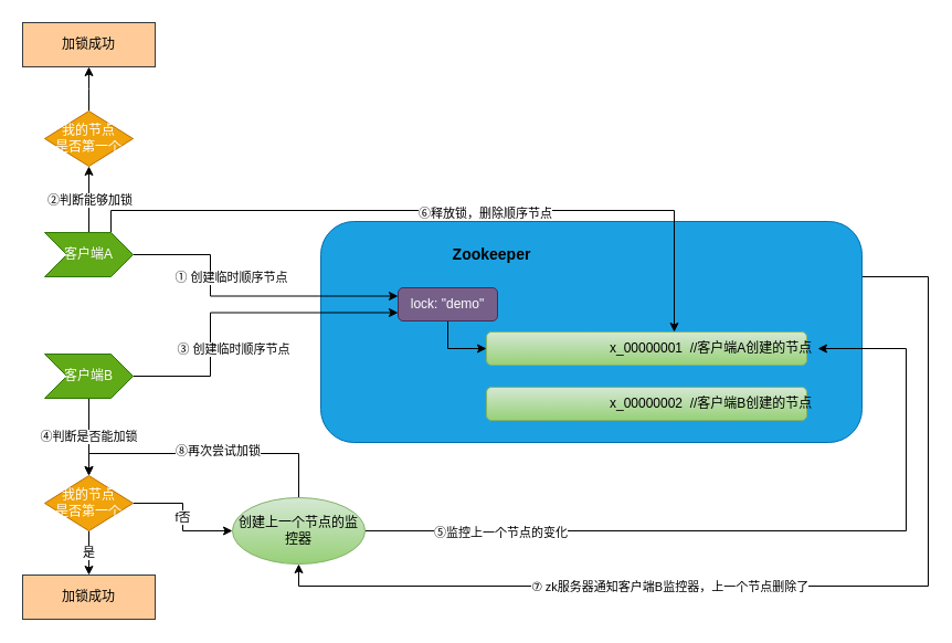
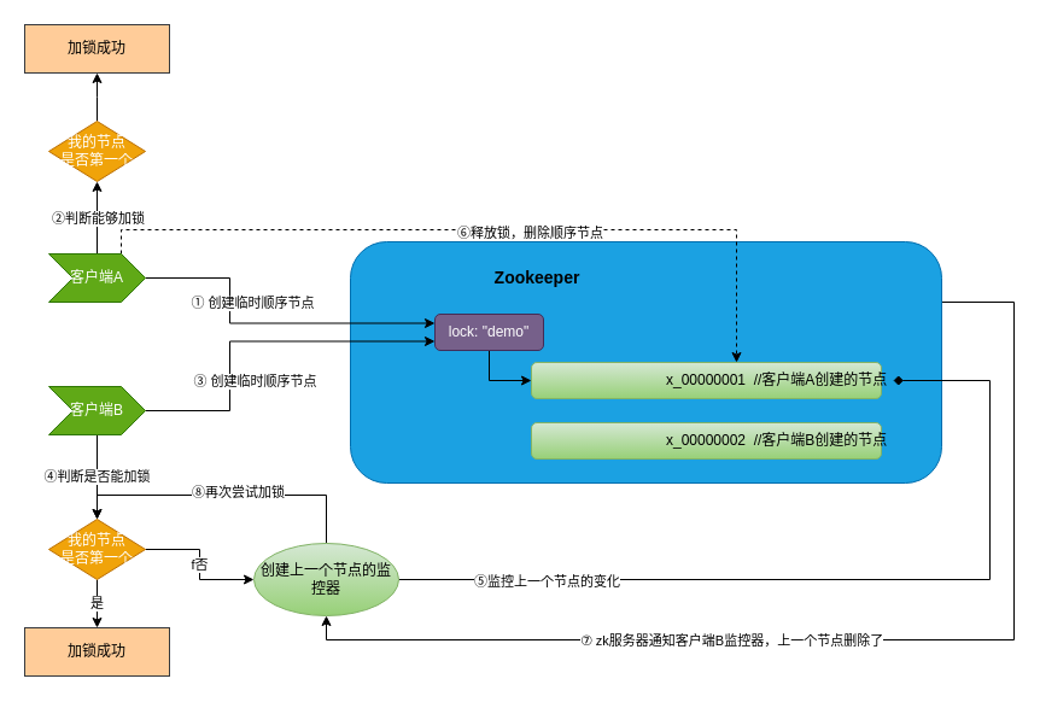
  <mxCell id="0" />
  <mxCell id="1" parent="0" />
  <mxCell id="2" style="edgeStyle=orthogonalEdgeStyle;rounded=0;orthogonalLoop=1;jettySize=auto;html=1;exitX=1;exitY=0.25;exitDx=0;exitDy=0;entryX=0.5;entryY=1;entryDx=0;entryDy=0;" edge="1" parent="1" source="4" target="33"><mxGeometry relative="1" as="geometry"><Array as="points"><mxPoint x="840" y="250" /><mxPoint x="840" y="530" /><mxPoint x="270" y="530" /></Array></mxGeometry></mxCell>
  <mxCell id="3" value="⑦ zk服务器通知客户端B监控器，上一个节点删除了" style="edgeLabel;html=1;align=center;verticalAlign=middle;resizable=0;points=[];" vertex="1" connectable="0" parent="2"><mxGeometry x="0.237" relative="1" as="geometry"><mxPoint as="offset" /></mxGeometry></mxCell>
  <mxCell id="4" value="" style="rounded=1;whiteSpace=wrap;html=1;fillColor=#1ba1e2;strokeColor=#006EAF;fontColor=#ffffff;" vertex="1" parent="1"><mxGeometry x="290" y="200" width="490" height="200" as="geometry" /></mxCell>
  <mxCell id="5" value="&lt;font style=&quot;font-size: 14px&quot;&gt;&lt;b&gt;Zookeeper&lt;/b&gt;&lt;/font&gt;" style="text;html=1;strokeColor=none;fillColor=none;align=center;verticalAlign=middle;whiteSpace=wrap;rounded=0;" vertex="1" parent="1"><mxGeometry x="420" y="220" width="50" height="20" as="geometry" /></mxCell>
  <mxCell id="6" style="edgeStyle=orthogonalEdgeStyle;rounded=0;orthogonalLoop=1;jettySize=auto;html=1;exitX=1;exitY=0.5;exitDx=0;exitDy=0;entryX=0;entryY=0.25;entryDx=0;entryDy=0;" edge="1" parent="1" source="11" target="17"><mxGeometry relative="1" as="geometry"><Array as="points"><mxPoint x="190" y="230" /><mxPoint x="190" y="268" /></Array></mxGeometry></mxCell>
  <mxCell id="7" value="① 创建临时顺序节点" style="edgeLabel;html=1;align=center;verticalAlign=middle;resizable=0;points=[];" vertex="1" connectable="0" parent="6"><mxGeometry x="-0.096" relative="1" as="geometry"><mxPoint x="1" y="-17.5" as="offset" /></mxGeometry></mxCell>
  <mxCell id="8" value="②判断能够加锁" style="edgeStyle=orthogonalEdgeStyle;rounded=0;orthogonalLoop=1;jettySize=auto;html=1;exitX=0.5;exitY=0;exitDx=0;exitDy=0;" edge="1" parent="1" source="11"><mxGeometry relative="1" as="geometry"><mxPoint x="80" y="150" as="targetPoint" /></mxGeometry></mxCell>
- <mxCell id="9" style="edgeStyle=orthogonalEdgeStyle;rounded=0;orthogonalLoop=1;jettySize=auto;html=1;exitX=0.75;exitY=0;exitDx=0;exitDy=0;" edge="1" parent="1" source="11" target="21"><mxGeometry relative="1" as="geometry"><Array as="points"><mxPoint x="100" y="190" /><mxPoint x="610" y="190" /></Array></mxGeometry></mxCell>
+ <mxCell id="9" style="edgeStyle=orthogonalEdgeStyle;rounded=0;orthogonalLoop=1;jettySize=auto;html=1;exitX=0.75;exitY=0;exitDx=0;exitDy=0;dashed=1;" edge="1" parent="1" source="11" target="21"><mxGeometry relative="1" as="geometry"><Array as="points"><mxPoint x="100" y="190" /><mxPoint x="610" y="190" /></Array></mxGeometry></mxCell>
  <mxCell id="10" value="⑥释放锁，删除顺序节点" style="edgeLabel;html=1;align=center;verticalAlign=middle;resizable=0;points=[];" vertex="1" connectable="0" parent="9"><mxGeometry x="0.119" y="-2" relative="1" as="geometry"><mxPoint as="offset" /></mxGeometry></mxCell>
  <mxCell id="11" value="客户端A" style="shape=step;perimeter=stepPerimeter;whiteSpace=wrap;html=1;fixedSize=1;fillColor=#60a917;strokeColor=#2D7600;fontColor=#ffffff;" vertex="1" parent="1"><mxGeometry x="40" y="210" width="80" height="40" as="geometry" /></mxCell>
  <mxCell id="12" style="edgeStyle=orthogonalEdgeStyle;rounded=0;orthogonalLoop=1;jettySize=auto;html=1;exitX=1;exitY=0.5;exitDx=0;exitDy=0;entryX=0;entryY=0.75;entryDx=0;entryDy=0;" edge="1" parent="1" source="15" target="17"><mxGeometry relative="1" as="geometry"><Array as="points"><mxPoint x="190" y="340" /><mxPoint x="190" y="283" /></Array></mxGeometry></mxCell>
  <mxCell id="13" value="③ 创建临时顺序节点" style="edgeLabel;html=1;align=center;verticalAlign=middle;resizable=0;points=[];" vertex="1" connectable="0" parent="12"><mxGeometry x="-0.677" y="1" relative="1" as="geometry"><mxPoint x="42" y="-24" as="offset" /></mxGeometry></mxCell>
  <mxCell id="14" value="④判断是否能加锁" style="edgeStyle=orthogonalEdgeStyle;rounded=0;orthogonalLoop=1;jettySize=auto;html=1;exitX=0.5;exitY=1;exitDx=0;exitDy=0;entryX=0.5;entryY=0;entryDx=0;entryDy=0;" edge="1" parent="1" source="15" target="27"><mxGeometry relative="1" as="geometry"><mxPoint x="80" y="430" as="targetPoint" /></mxGeometry></mxCell>
  <mxCell id="15" value="客户端B" style="shape=step;perimeter=stepPerimeter;whiteSpace=wrap;html=1;fixedSize=1;fillColor=#60a917;strokeColor=#2D7600;fontColor=#ffffff;" vertex="1" parent="1"><mxGeometry x="40" y="320" width="80" height="40" as="geometry" /></mxCell>
  <mxCell id="16" style="edgeStyle=orthogonalEdgeStyle;rounded=0;orthogonalLoop=1;jettySize=auto;html=1;exitX=0.5;exitY=1;exitDx=0;exitDy=0;entryX=0;entryY=0.5;entryDx=0;entryDy=0;" edge="1" parent="1" source="17" target="21"><mxGeometry relative="1" as="geometry" /></mxCell>
  <mxCell id="17" value="lock: &quot;demo&quot;" style="rounded=1;whiteSpace=wrap;html=1;fillColor=#76608a;strokeColor=#432D57;fontColor=#ffffff;" vertex="1" parent="1"><mxGeometry x="360" y="260" width="90" height="30" as="geometry" /></mxCell>
  <mxCell id="18" style="edgeStyle=orthogonalEdgeStyle;rounded=0;orthogonalLoop=1;jettySize=auto;html=1;exitX=0.5;exitY=0;exitDx=0;exitDy=0;" edge="1" parent="1" source="19"><mxGeometry relative="1" as="geometry"><mxPoint x="80" y="60" as="targetPoint" /></mxGeometry></mxCell>
  <mxCell id="19" value="我的节点&lt;br&gt;是否第一个" style="rhombus;whiteSpace=wrap;html=1;fillColor=#f0a30a;strokeColor=#BD7000;fontColor=#ffffff;" vertex="1" parent="1"><mxGeometry x="40" y="100" width="80" height="50" as="geometry" /></mxCell>
  <mxCell id="20" value="加锁成功" style="rounded=0;whiteSpace=wrap;html=1;fillColor=#ffcc99;strokeColor=#36393d;" vertex="1" parent="1"><mxGeometry x="20" y="20" width="120" height="40" as="geometry" /></mxCell>
  <mxCell id="21" value="x_00000001" style="rounded=1;whiteSpace=wrap;html=1;gradientColor=#97d077;fillColor=#d5e8d4;strokeColor=#82b366;" vertex="1" parent="1"><mxGeometry x="440" y="300" width="290" height="30" as="geometry" /></mxCell>
  <mxCell id="22" value="//客户端A创建的节点" style="text;html=1;strokeColor=none;fillColor=none;align=center;verticalAlign=middle;whiteSpace=wrap;rounded=0;" vertex="1" parent="1"><mxGeometry x="620" y="305" width="120" height="20" as="geometry" /></mxCell>
  <mxCell id="23" value="x_00000002" style="rounded=1;whiteSpace=wrap;html=1;gradientColor=#97d077;fillColor=#d5e8d4;strokeColor=#82b366;" vertex="1" parent="1"><mxGeometry x="440" y="350" width="290" height="30" as="geometry" /></mxCell>
  <mxCell id="24" value="//客户端B创建的节点" style="text;html=1;strokeColor=none;fillColor=none;align=center;verticalAlign=middle;whiteSpace=wrap;rounded=0;" vertex="1" parent="1"><mxGeometry x="620" y="355" width="120" height="20" as="geometry" /></mxCell>
  <mxCell id="25" value="是" style="edgeStyle=orthogonalEdgeStyle;rounded=0;orthogonalLoop=1;jettySize=auto;html=1;exitX=0.5;exitY=1;exitDx=0;exitDy=0;entryX=0.5;entryY=0;entryDx=0;entryDy=0;" edge="1" parent="1" source="27" target="28"><mxGeometry relative="1" as="geometry" /></mxCell>
  <mxCell id="26" value="f否" style="edgeStyle=orthogonalEdgeStyle;rounded=0;orthogonalLoop=1;jettySize=auto;html=1;exitX=1;exitY=0.5;exitDx=0;exitDy=0;" edge="1" parent="1" source="27" target="33"><mxGeometry relative="1" as="geometry"><mxPoint x="200" y="455" as="targetPoint" /><Array as="points"><mxPoint x="165" y="455" /><mxPoint x="165" y="480" /></Array></mxGeometry></mxCell>
  <mxCell id="27" value="我的节点&lt;br&gt;是否第一个" style="rhombus;whiteSpace=wrap;html=1;fillColor=#f0a30a;strokeColor=#BD7000;fontColor=#ffffff;" vertex="1" parent="1"><mxGeometry x="40" y="430" width="80" height="50" as="geometry" /></mxCell>
  <mxCell id="28" value="加锁成功" style="rounded=0;whiteSpace=wrap;html=1;fillColor=#ffcc99;strokeColor=#36393d;" vertex="1" parent="1"><mxGeometry x="20" y="520" width="120" height="40" as="geometry" /></mxCell>
- <mxCell id="29" style="edgeStyle=orthogonalEdgeStyle;rounded=0;orthogonalLoop=1;jettySize=auto;html=1;exitX=1;exitY=0.5;exitDx=0;exitDy=0;entryX=1;entryY=0.5;entryDx=0;entryDy=0;" edge="1" parent="1" source="33" target="22"><mxGeometry relative="1" as="geometry"><Array as="points"><mxPoint x="820" y="480" /><mxPoint x="820" y="315" /></Array></mxGeometry></mxCell>
+ <mxCell id="29" style="edgeStyle=orthogonalEdgeStyle;rounded=0;orthogonalLoop=1;jettySize=auto;html=1;exitX=1;exitY=0.5;exitDx=0;exitDy=0;entryX=1;entryY=0.5;entryDx=0;entryDy=0;endArrow=diamond;" edge="1" parent="1" source="33" target="22"><mxGeometry relative="1" as="geometry"><Array as="points"><mxPoint x="820" y="480" /><mxPoint x="820" y="315" /></Array></mxGeometry></mxCell>
  <mxCell id="30" value="⑤监控上一个节点的变化" style="edgeLabel;html=1;align=center;verticalAlign=middle;resizable=0;points=[];" vertex="1" connectable="0" parent="29"><mxGeometry x="-0.668" y="-1" relative="1" as="geometry"><mxPoint as="offset" /></mxGeometry></mxCell>
  <mxCell id="31" style="edgeStyle=orthogonalEdgeStyle;rounded=0;orthogonalLoop=1;jettySize=auto;html=1;exitX=0.5;exitY=0;exitDx=0;exitDy=0;entryX=0.5;entryY=0;entryDx=0;entryDy=0;" edge="1" parent="1" source="33" target="27"><mxGeometry relative="1" as="geometry" /></mxCell>
  <mxCell id="32" value="⑧再次尝试加锁" style="edgeLabel;html=1;align=center;verticalAlign=middle;resizable=0;points=[];" vertex="1" connectable="0" parent="31"><mxGeometry x="-0.088" y="-3" relative="1" as="geometry"><mxPoint as="offset" /></mxGeometry></mxCell>
  <mxCell id="33" value="创建上一个节点的监控器" style="ellipse;whiteSpace=wrap;html=1;gradientColor=#97d077;fillColor=#d5e8d4;strokeColor=#82b366;" vertex="1" parent="1"><mxGeometry x="210" y="450" width="120" height="60" as="geometry" /></mxCell>
